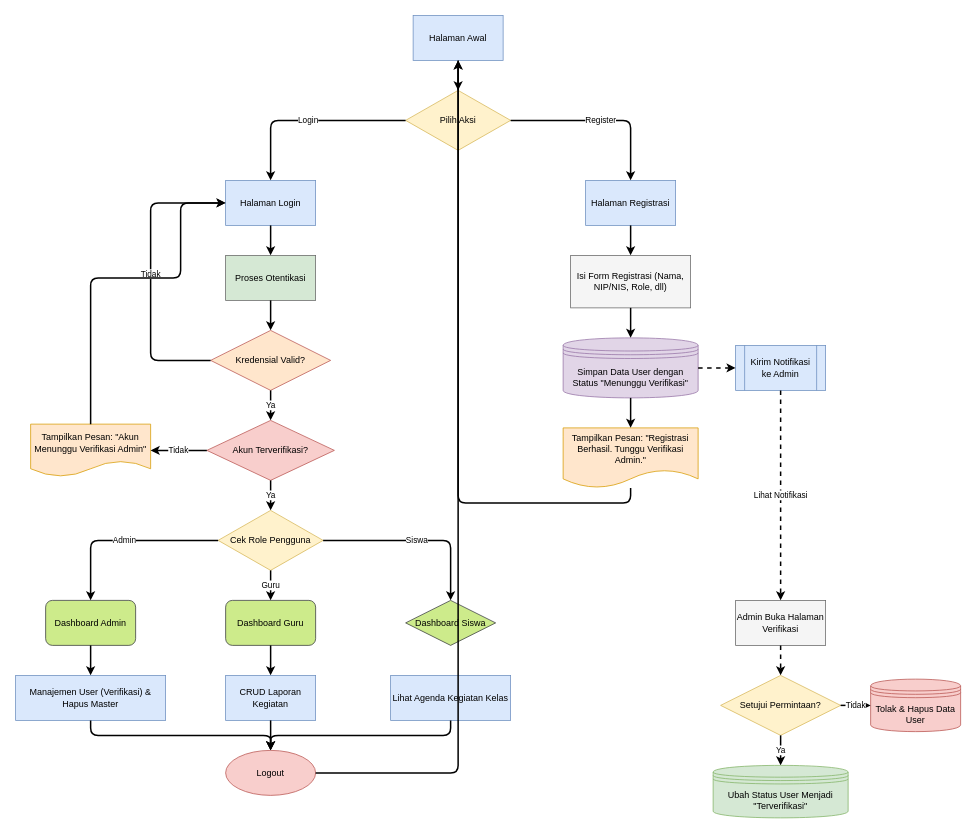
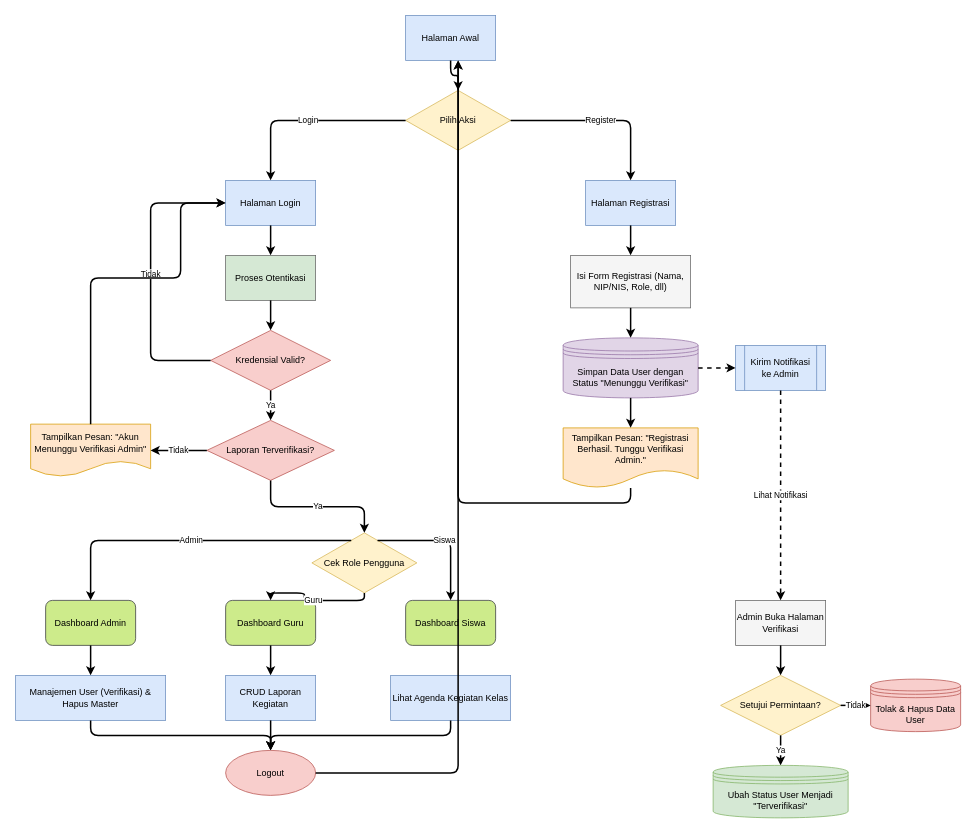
  <mxCell id="0" />
  <mxCell id="1" parent="0" />
- <mxCell id="2" value="Halaman Awal" style="rounded=0;whiteSpace=wrap;html=1;fillColor=#dae8fc;strokeColor=#6c8ebf;" vertex="1" parent="1"><mxGeometry x="550" y="20" width="120" height="60" as="geometry" /></mxCell>
+ <mxCell id="2" value="Halaman Awal" style="rounded=0;whiteSpace=wrap;html=1;fillColor=#dae8fc;strokeColor=#6c8ebf;" vertex="1" parent="1"><mxGeometry x="540" y="20" width="120" height="60" as="geometry" /></mxCell>
  <mxCell id="3" value="Pilih Aksi" style="rhombus;whiteSpace=wrap;html=1;fillColor=#fff2cc;strokeColor=#d6b656;" vertex="1" parent="1"><mxGeometry x="540" y="120" width="140" height="80" as="geometry" /></mxCell>
  <mxCell id="4" value="" style="edgeStyle=orthogonalEdgeStyle;endArrow=classic;html=1;endFill=1;strokeWidth=2;" edge="1" parent="1" source="2" target="3"><mxGeometry relative="1" as="geometry" /></mxCell>
  <mxCell id="5" value="Halaman Login" style="rounded=0;whiteSpace=wrap;html=1;fillColor=#dae8fc;strokeColor=#6c8ebf;" vertex="1" parent="1"><mxGeometry x="300" y="240" width="120" height="60" as="geometry" /></mxCell>
  <mxCell id="6" value="Halaman Registrasi" style="rounded=0;whiteSpace=wrap;html=1;fillColor=#dae8fc;strokeColor=#6c8ebf;" vertex="1" parent="1"><mxGeometry x="780" y="240" width="120" height="60" as="geometry" /></mxCell>
  <mxCell id="7" value="Login" style="edgeStyle=orthogonalEdgeStyle;endArrow=classic;html=1;endFill=1;strokeWidth=2;" edge="1" parent="1" source="3" target="5"><mxGeometry relative="1" as="geometry"><Array as="points"><mxPoint x="360" y="160" /></Array></mxGeometry></mxCell>
  <mxCell id="8" value="Register" style="edgeStyle=orthogonalEdgeStyle;endArrow=classic;html=1;endFill=1;strokeWidth=2;" edge="1" parent="1" source="3" target="6"><mxGeometry relative="1" as="geometry"><Array as="points"><mxPoint x="840" y="160" /></Array></mxGeometry></mxCell>
  <mxCell id="9" value="Proses Otentikasi" style="rounded=0;whiteSpace=wrap;html=1;fillColor=#d5e8d4;strokeColor=#666666;" vertex="1" parent="1"><mxGeometry x="300" y="340" width="120" height="60" as="geometry" /></mxCell>
  <mxCell id="10" value="" style="edgeStyle=orthogonalEdgeStyle;endArrow=classic;html=1;endFill=1;strokeWidth=2;" edge="1" parent="1" source="5" target="9"><mxGeometry relative="1" as="geometry" /></mxCell>
- <mxCell id="11" value="Kredensial Valid?" style="rhombus;whiteSpace=wrap;html=1;fillColor=#ffe6cc;strokeColor=#b85450;" vertex="1" parent="1"><mxGeometry x="280" y="440" width="160" height="80" as="geometry" /></mxCell>
+ <mxCell id="11" value="Kredensial Valid?" style="rhombus;whiteSpace=wrap;html=1;fillColor=#f8cecc;strokeColor=#b85450;" vertex="1" parent="1"><mxGeometry x="280" y="440" width="160" height="80" as="geometry" /></mxCell>
  <mxCell id="12" value="" style="edgeStyle=orthogonalEdgeStyle;endArrow=classic;html=1;endFill=1;strokeWidth=2;" edge="1" parent="1" source="9" target="11"><mxGeometry relative="1" as="geometry" /></mxCell>
  <mxCell id="13" value="Tidak" style="edgeStyle=orthogonalEdgeStyle;endArrow=classic;html=1;endFill=1;strokeWidth=2;" edge="1" parent="1" source="11" target="5"><mxGeometry relative="1" as="geometry"><Array as="points"><mxPoint x="200" y="480" /><mxPoint x="200" y="270" /></Array></mxGeometry></mxCell>
- <mxCell id="14" value="Akun Terverifikasi?" style="rhombus;whiteSpace=wrap;html=1;fillColor=#f8cecc;strokeColor=#b85450;" vertex="1" parent="1"><mxGeometry x="275" y="560" width="170" height="80" as="geometry" /></mxCell>
+ <mxCell id="14" value="Laporan Terverifikasi?" style="rhombus;whiteSpace=wrap;html=1;fillColor=#f8cecc;strokeColor=#b85450;" vertex="1" parent="1"><mxGeometry x="275" y="560" width="170" height="80" as="geometry" /></mxCell>
  <mxCell id="15" value="Ya" style="edgeStyle=orthogonalEdgeStyle;endArrow=classic;html=1;endFill=1;strokeWidth=2;" edge="1" parent="1" source="11" target="14"><mxGeometry relative="1" as="geometry" /></mxCell>
  <mxCell id="16" value="Tampilkan Pesan: &quot;Akun Menunggu Verifikasi Admin&quot;" style="shape=document;whiteSpace=wrap;html=1;boundedLbl=1;fillColor=#ffe6cc;strokeColor=#d79b00;" vertex="1" parent="1"><mxGeometry x="40" y="565" width="160" height="70" as="geometry" /></mxCell>
  <mxCell id="17" value="Tidak" style="edgeStyle=orthogonalEdgeStyle;endArrow=classic;html=1;endFill=1;strokeWidth=2;" edge="1" parent="1" source="14" target="16"><mxGeometry relative="1" as="geometry" /></mxCell>
  <mxCell id="18" value="" style="edgeStyle=orthogonalEdgeStyle;endArrow=classic;html=1;endFill=1;strokeWidth=2;" edge="1" parent="1" source="16" target="5"><mxGeometry relative="1" as="geometry"><Array as="points"><mxPoint x="120" y="370" /><mxPoint x="240" y="370" /><mxPoint x="240" y="270" /></Array></mxGeometry></mxCell>
- <mxCell id="19" value="Cek Role Pengguna" style="rhombus;whiteSpace=wrap;html=1;fillColor=#fff2cc;strokeColor=#d6b656;" vertex="1" parent="1"><mxGeometry x="290" y="680" width="140" height="80" as="geometry" /></mxCell>
+ <mxCell id="19" value="Cek Role Pengguna" style="rhombus;whiteSpace=wrap;html=1;fillColor=#fff2cc;strokeColor=#d6b656;" vertex="1" parent="1"><mxGeometry x="415" y="710" width="140" height="80" as="geometry" /></mxCell>
  <mxCell id="20" value="Ya" style="edgeStyle=orthogonalEdgeStyle;endArrow=classic;html=1;endFill=1;strokeWidth=2;" edge="1" parent="1" source="14" target="19"><mxGeometry relative="1" as="geometry" /></mxCell>
  <mxCell id="21" value="Dashboard Admin" style="rounded=1;whiteSpace=wrap;html=1;fillColor=#cdeb8b;strokeColor=#36393d;" vertex="1" parent="1"><mxGeometry x="60" y="800" width="120" height="60" as="geometry" /></mxCell>
  <mxCell id="22" value="Dashboard Guru" style="rounded=1;whiteSpace=wrap;html=1;fillColor=#cdeb8b;strokeColor=#36393d;" vertex="1" parent="1"><mxGeometry x="300" y="800" width="120" height="60" as="geometry" /></mxCell>
- <mxCell id="23" value="Dashboard Siswa" style="rhombus;whiteSpace=wrap;html=1;fillColor=#cdeb8b;strokeColor=#36393d;" vertex="1" parent="1"><mxGeometry x="540" y="800" width="120" height="60" as="geometry" /></mxCell>
+ <mxCell id="23" value="Dashboard Siswa" style="rounded=1;whiteSpace=wrap;html=1;fillColor=#cdeb8b;strokeColor=#36393d;" vertex="1" parent="1"><mxGeometry x="540" y="800" width="120" height="60" as="geometry" /></mxCell>
  <mxCell id="24" value="Admin" style="edgeStyle=orthogonalEdgeStyle;endArrow=classic;html=1;endFill=1;strokeWidth=2;" edge="1" parent="1" source="19" target="21"><mxGeometry relative="1" as="geometry"><Array as="points"><mxPoint x="120" y="720" /></Array></mxGeometry></mxCell>
  <mxCell id="25" value="Guru" style="edgeStyle=orthogonalEdgeStyle;endArrow=classic;html=1;endFill=1;strokeWidth=2;" edge="1" parent="1" source="19" target="22"><mxGeometry relative="1" as="geometry" /></mxCell>
  <mxCell id="26" value="Siswa" style="edgeStyle=orthogonalEdgeStyle;endArrow=classic;html=1;endFill=1;strokeWidth=2;" edge="1" parent="1" source="19" target="23"><mxGeometry relative="1" as="geometry"><Array as="points"><mxPoint x="600" y="720" /></Array></mxGeometry></mxCell>
  <mxCell id="27" value="Manajemen User (Verifikasi) &amp; Hapus Master" style="rounded=0;whiteSpace=wrap;html=1;fillColor=#dae8fc;strokeColor=#6c8ebf;" vertex="1" parent="1"><mxGeometry x="20" y="900" width="200" height="60" as="geometry" /></mxCell>
  <mxCell id="28" value="CRUD Laporan Kegiatan" style="rounded=0;whiteSpace=wrap;html=1;fillColor=#dae8fc;strokeColor=#6c8ebf;" vertex="1" parent="1"><mxGeometry x="300" y="900" width="120" height="60" as="geometry" /></mxCell>
  <mxCell id="29" value="Lihat Agenda Kegiatan Kelas" style="rounded=0;whiteSpace=wrap;html=1;fillColor=#dae8fc;strokeColor=#6c8ebf;" vertex="1" parent="1"><mxGeometry x="520" y="900" width="160" height="60" as="geometry" /></mxCell>
  <mxCell id="30" value="" style="edgeStyle=orthogonalEdgeStyle;endArrow=classic;html=1;endFill=1;strokeWidth=2;" edge="1" parent="1" source="21" target="27"><mxGeometry relative="1" as="geometry" /></mxCell>
  <mxCell id="31" value="" style="edgeStyle=orthogonalEdgeStyle;endArrow=classic;html=1;endFill=1;strokeWidth=2;" edge="1" parent="1" source="22" target="28"><mxGeometry relative="1" as="geometry" /></mxCell>
  <mxCell id="32" value="Logout" style="ellipse;whiteSpace=wrap;html=1;fillColor=#f8cecc;strokeColor=#b85450;" vertex="1" parent="1"><mxGeometry x="300" y="1000" width="120" height="60" as="geometry" /></mxCell>
  <mxCell id="33" value="" style="endArrow=classic;html=1;edgeStyle=orthogonalEdgeStyle;strokeWidth=2;" edge="1" parent="1" source="27" target="32"><mxGeometry relative="1" as="geometry"><Array as="points"><mxPoint x="120" y="980" /><mxPoint x="360" y="980" /></Array></mxGeometry></mxCell>
  <mxCell id="34" value="" style="endArrow=classic;html=1;edgeStyle=orthogonalEdgeStyle;strokeWidth=2;" edge="1" parent="1" source="28" target="32"><mxGeometry relative="1" as="geometry" /></mxCell>
  <mxCell id="35" value="" style="endArrow=classic;html=1;edgeStyle=orthogonalEdgeStyle;strokeWidth=2;" edge="1" parent="1" source="29" target="32"><mxGeometry relative="1" as="geometry"><Array as="points"><mxPoint x="600" y="980" /><mxPoint x="360" y="980" /></Array></mxGeometry></mxCell>
  <mxCell id="36" value="" style="endArrow=classic;html=1;edgeStyle=orthogonalEdgeStyle;strokeWidth=2;" edge="1" parent="1" source="32" target="2"><mxGeometry relative="1" as="geometry"><Array as="points"><mxPoint x="360" y="1030" /><mxPoint x="610" y="1030" /></Array></mxGeometry></mxCell>
  <mxCell id="37" value="Isi Form Registrasi (Nama, NIP/NIS, Role, dll)" style="rounded=0;whiteSpace=wrap;html=1;fillColor=#f5f5f5;strokeColor=#666666;" vertex="1" parent="1"><mxGeometry x="760" y="340" width="160" height="70" as="geometry" /></mxCell>
  <mxCell id="38" value="" style="edgeStyle=orthogonalEdgeStyle;endArrow=classic;html=1;endFill=1;strokeWidth=2;" edge="1" parent="1" source="6" target="37"><mxGeometry relative="1" as="geometry" /></mxCell>
  <mxCell id="39" value="Simpan Data User dengan Status &quot;Menunggu Verifikasi&quot;" style="shape=datastore;whiteSpace=wrap;html=1;fillColor=#e1d5e7;strokeColor=#9673a6;" vertex="1" parent="1"><mxGeometry x="750" y="450" width="180" height="80" as="geometry" /></mxCell>
  <mxCell id="40" value="" style="edgeStyle=orthogonalEdgeStyle;endArrow=classic;html=1;endFill=1;strokeWidth=2;" edge="1" parent="1" source="37" target="39"><mxGeometry relative="1" as="geometry" /></mxCell>
  <mxCell id="41" value="Kirim Notifikasi ke Admin" style="shape=process;whiteSpace=wrap;html=1;backgroundOutline=1;fillColor=#dae8fc;strokeColor=#6c8ebf;" vertex="1" parent="1"><mxGeometry x="980" y="460" width="120" height="60" as="geometry" /></mxCell>
  <mxCell id="42" value="" style="edgeStyle=orthogonalEdgeStyle;endArrow=classic;html=1;endFill=1;dashed=1;strokeWidth=2;" edge="1" parent="1" source="39" target="41"><mxGeometry relative="1" as="geometry" /></mxCell>
  <mxCell id="43" value="Tampilkan Pesan: &quot;Registrasi Berhasil. Tunggu Verifikasi Admin.&quot;" style="shape=document;whiteSpace=wrap;html=1;boundedLbl=1;fillColor=#ffe6cc;strokeColor=#d79b00;" vertex="1" parent="1"><mxGeometry x="750" y="570" width="180" height="80" as="geometry" /></mxCell>
  <mxCell id="44" value="" style="edgeStyle=orthogonalEdgeStyle;endArrow=classic;html=1;endFill=1;strokeWidth=2;" edge="1" parent="1" source="39" target="43"><mxGeometry relative="1" as="geometry" /></mxCell>
  <mxCell id="45" value="" style="edgeStyle=orthogonalEdgeStyle;endArrow=classic;html=1;endFill=1;strokeWidth=2;" edge="1" parent="1" source="43" target="2"><mxGeometry relative="1" as="geometry"><Array as="points"><mxPoint x="840" y="670" /><mxPoint x="610" y="670" /></Array></mxGeometry></mxCell>
  <mxCell id="46" value="Admin Buka Halaman Verifikasi" style="rounded=0;whiteSpace=wrap;html=1;fillColor=#f5f5f5;strokeColor=#666666;" vertex="1" parent="1"><mxGeometry x="980" y="800" width="120" height="60" as="geometry" /></mxCell>
  <mxCell id="47" value="Lihat Notifikasi" style="edgeStyle=orthogonalEdgeStyle;endArrow=classic;html=1;endFill=1;dashed=1;strokeWidth=2;" edge="1" parent="1" source="41" target="46"><mxGeometry relative="1" as="geometry"><Array as="points"><mxPoint x="1040" y="690" /></Array></mxGeometry></mxCell>
  <mxCell id="48" value="Setujui Permintaan?" style="rhombus;whiteSpace=wrap;html=1;fillColor=#fff2cc;strokeColor=#d6b656;" vertex="1" parent="1"><mxGeometry x="960" y="900" width="160" height="80" as="geometry" /></mxCell>
- <mxCell id="49" value="" style="edgeStyle=orthogonalEdgeStyle;endArrow=classic;html=1;endFill=1;strokeWidth=2;dashed=1;" edge="1" parent="1" source="46" target="48"><mxGeometry relative="1" as="geometry" /></mxCell>
+ <mxCell id="49" value="" style="edgeStyle=orthogonalEdgeStyle;endArrow=classic;html=1;endFill=1;strokeWidth=2;" edge="1" parent="1" source="46" target="48"><mxGeometry relative="1" as="geometry" /></mxCell>
  <mxCell id="50" value="Ubah Status User Menjadi &quot;Terverifikasi&quot;" style="shape=datastore;whiteSpace=wrap;html=1;fillColor=#d5e8d4;strokeColor=#82b366;" vertex="1" parent="1"><mxGeometry x="950" y="1020" width="180" height="70" as="geometry" /></mxCell>
  <mxCell id="51" value="Ya" style="edgeStyle=orthogonalEdgeStyle;endArrow=classic;html=1;endFill=1;strokeWidth=2;" edge="1" parent="1" source="48" target="50"><mxGeometry relative="1" as="geometry" /></mxCell>
  <mxCell id="52" value="Tolak &amp; Hapus Data User" style="shape=datastore;whiteSpace=wrap;html=1;fillColor=#f8cecc;strokeColor=#b85450;" vertex="1" parent="1"><mxGeometry x="1160" y="905" width="120" height="70" as="geometry" /></mxCell>
  <mxCell id="53" value="Tidak" style="edgeStyle=orthogonalEdgeStyle;endArrow=open;html=1;endFill=1;strokeWidth=2;" edge="1" parent="1" source="48" target="52"><mxGeometry relative="1" as="geometry" /></mxCell>
